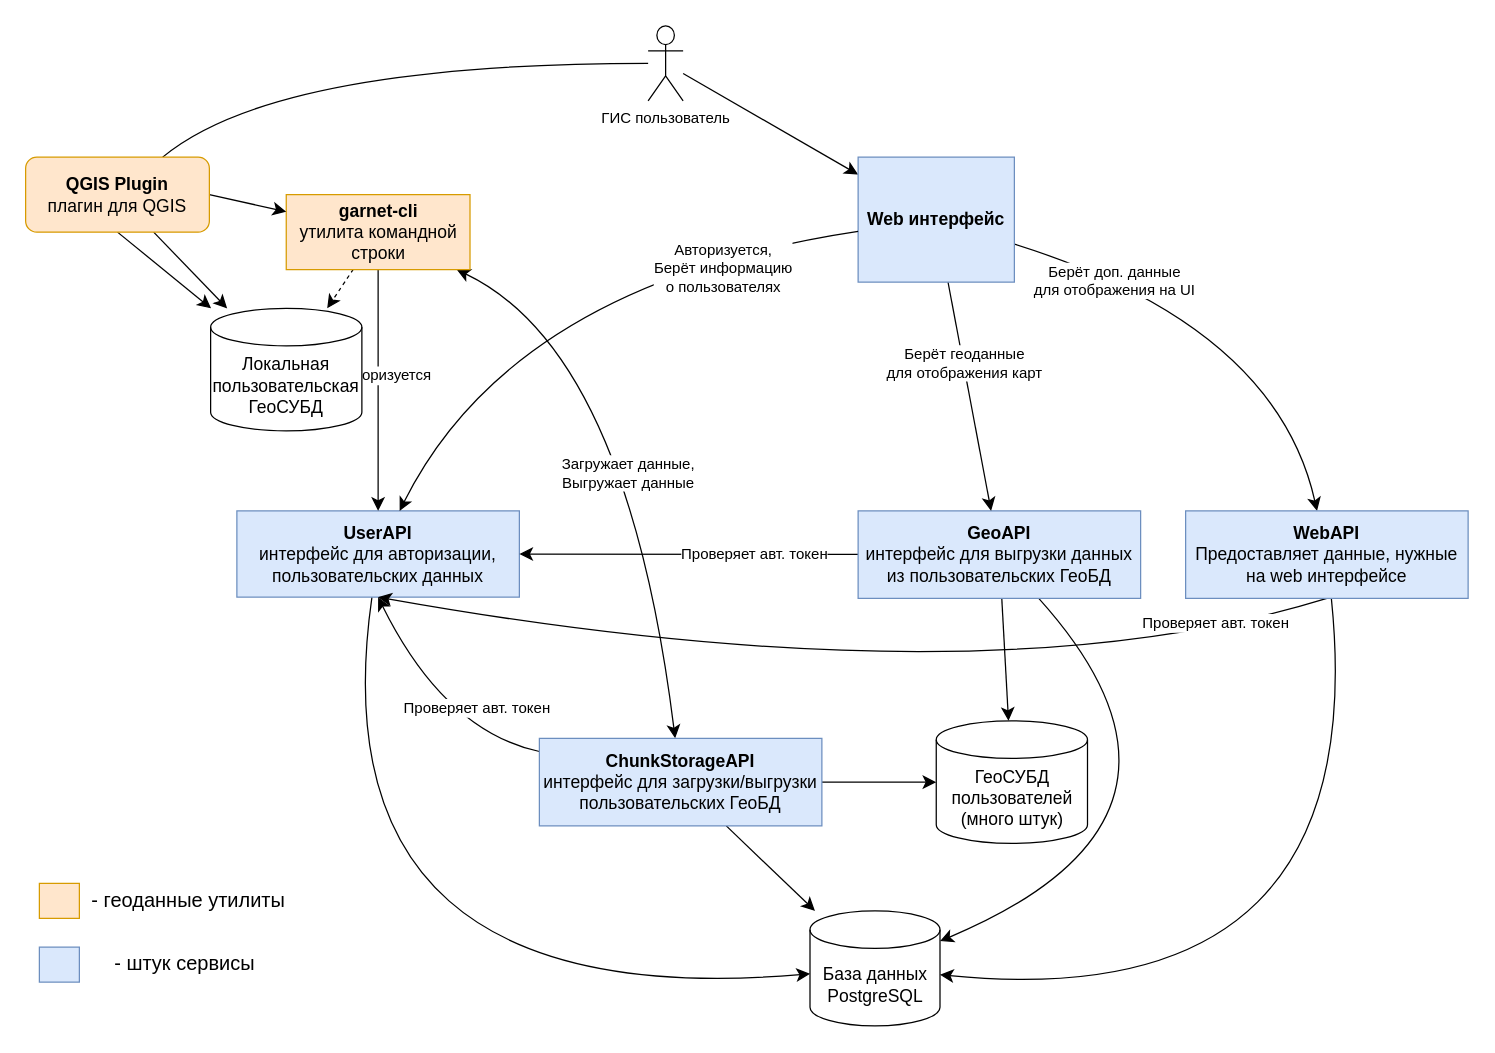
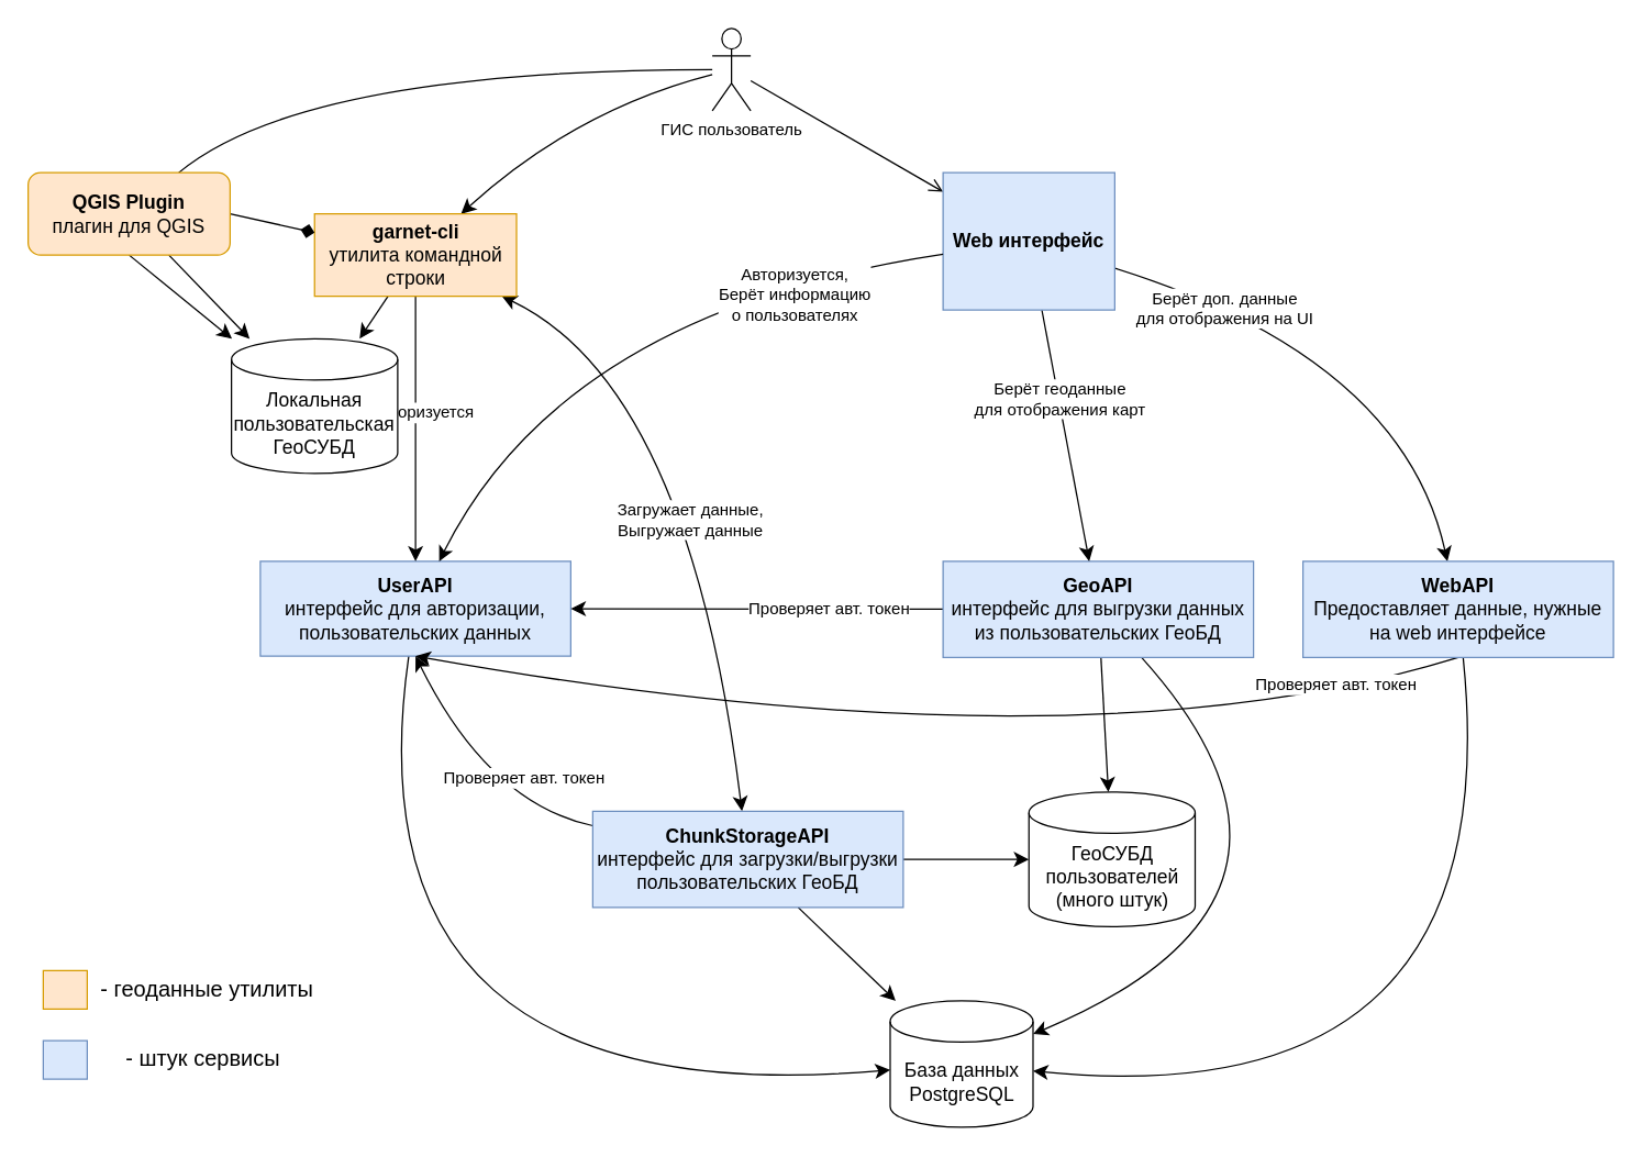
  <mxCell id="0" />
  <mxCell id="1" parent="0" />
  <mxCell id="2" style="edgeStyle=none;curved=1;rounded=0;orthogonalLoop=1;jettySize=auto;html=1;fontSize=12;startSize=8;endSize=8;" edge="1" parent="1" source="32" target="33"><mxGeometry relative="1" as="geometry"><Array as="points"><mxPoint x="1099" y="813" /></Array></mxGeometry></mxCell>
  <mxCell id="3" style="edgeStyle=none;curved=1;rounded=0;orthogonalLoop=1;jettySize=auto;html=1;fontSize=12;startSize=8;endSize=8;" edge="1" parent="1" source="12" target="33"><mxGeometry relative="1" as="geometry"><Array as="points"><mxPoint x="988" y="653" /></Array></mxGeometry></mxCell>
  <mxCell id="4" style="edgeStyle=none;curved=1;rounded=0;orthogonalLoop=1;jettySize=auto;html=1;fontSize=12;startSize=8;endSize=8;" edge="1" parent="1" source="35" target="33"><mxGeometry relative="1" as="geometry" /></mxCell>
  <mxCell id="5" style="edgeStyle=none;curved=1;rounded=0;orthogonalLoop=1;jettySize=auto;html=1;fontSize=12;startSize=8;endSize=8;" edge="1" parent="1" source="6" target="33"><mxGeometry relative="1" as="geometry"><mxPoint x="517.529" y="948" as="targetPoint" /><Array as="points"><mxPoint x="249" y="812" /></Array></mxGeometry></mxCell>
  <mxCell id="6" value="&lt;font style=&quot;font-size: 14px;&quot;&gt;&lt;b&gt;UserAPI&lt;/b&gt;&lt;br&gt;интерфейс для авторизации, пользовательских данных&lt;/font&gt;" style="rounded=0;whiteSpace=wrap;html=1;fillColor=#dae8fc;strokeColor=#6c8ebf;" vertex="1" parent="1"><mxGeometry x="189" y="408" width="226" height="69" as="geometry" /></mxCell>
  <mxCell id="7" style="edgeStyle=none;curved=1;rounded=0;orthogonalLoop=1;jettySize=auto;html=1;fontSize=12;startSize=8;endSize=8;entryX=0.5;entryY=1;entryDx=0;entryDy=0;" edge="1" parent="1" source="35" target="6"><mxGeometry relative="1" as="geometry"><Array as="points"><mxPoint x="355" y="584" /></Array></mxGeometry></mxCell>
  <mxCell id="8" value="Проверяет авт. токен" style="edgeLabel;html=1;align=center;verticalAlign=middle;resizable=0;points=[];fontSize=12;" vertex="1" connectable="0" parent="7"><mxGeometry x="0.153" y="-33" relative="1" as="geometry"><mxPoint x="12" y="29" as="offset" /></mxGeometry></mxCell>
  <mxCell id="9" style="edgeStyle=none;curved=1;rounded=0;orthogonalLoop=1;jettySize=auto;html=1;entryX=1;entryY=0.5;entryDx=0;entryDy=0;fontSize=12;startSize=8;endSize=8;" edge="1" parent="1" source="12" target="6"><mxGeometry relative="1" as="geometry" /></mxCell>
  <mxCell id="10" value="Проверяет авт. токен" style="edgeLabel;html=1;align=center;verticalAlign=middle;resizable=0;points=[];fontSize=12;" vertex="1" connectable="0" parent="9"><mxGeometry x="0.242" y="-58" relative="1" as="geometry"><mxPoint x="84" y="58" as="offset" /></mxGeometry></mxCell>
  <mxCell id="11" style="edgeStyle=none;curved=1;rounded=0;orthogonalLoop=1;jettySize=auto;html=1;fontSize=12;startSize=8;endSize=8;" edge="1" parent="1" source="12" target="36"><mxGeometry relative="1" as="geometry"><mxPoint x="798.706" y="553.882" as="targetPoint" /></mxGeometry></mxCell>
  <mxCell id="12" value="&lt;font style=&quot;font-size: 14px;&quot;&gt;&lt;b&gt;GeoAPI&lt;/b&gt;&lt;br&gt;интерфейс для выгрузки данных из пользовательских ГеоБД&lt;/font&gt;" style="rounded=0;whiteSpace=wrap;html=1;fillColor=#dae8fc;strokeColor=#6c8ebf;" vertex="1" parent="1"><mxGeometry x="686" y="408" width="226" height="70" as="geometry" /></mxCell>
- <mxCell id="14" style="edgeStyle=none;curved=1;rounded=0;orthogonalLoop=1;jettySize=auto;html=1;fontSize=12;startSize=8;endSize=8;" edge="1" parent="1" source="16" target="27"><mxGeometry relative="1" as="geometry" /></mxCell>
+ <mxCell id="13" style="edgeStyle=none;curved=1;rounded=0;orthogonalLoop=1;jettySize=auto;html=1;fontSize=12;startSize=8;endSize=8;" edge="1" parent="1" source="16" target="22"><mxGeometry relative="1" as="geometry"><Array as="points"><mxPoint x="419" y="79" /></Array></mxGeometry></mxCell>
+ <mxCell id="14" style="edgeStyle=none;curved=1;rounded=0;orthogonalLoop=1;jettySize=auto;html=1;fontSize=12;startSize=8;endSize=8;endArrow=open;" edge="1" parent="1" source="16" target="27"><mxGeometry relative="1" as="geometry" /></mxCell>
  <mxCell id="15" style="edgeStyle=none;curved=1;rounded=0;orthogonalLoop=1;jettySize=auto;html=1;fontSize=12;startSize=8;endSize=8;endArrow=none;" edge="1" parent="1" source="16" target="40"><mxGeometry relative="1" as="geometry"><Array as="points"><mxPoint x="220" y="50" /></Array></mxGeometry></mxCell>
  <mxCell id="16" value="ГИС пользователь" style="shape=umlActor;verticalLabelPosition=bottom;verticalAlign=top;html=1;outlineConnect=0;" vertex="1" parent="1"><mxGeometry x="518" y="20" width="28" height="60" as="geometry" /></mxCell>
  <mxCell id="17" style="edgeStyle=none;curved=1;rounded=0;orthogonalLoop=1;jettySize=auto;html=1;fontSize=12;startSize=8;endSize=8;" edge="1" parent="1" source="22" target="6"><mxGeometry relative="1" as="geometry" /></mxCell>
  <mxCell id="18" value="Авторизуется" style="edgeLabel;html=1;align=center;verticalAlign=middle;resizable=0;points=[];fontSize=12;" vertex="1" connectable="0" parent="17"><mxGeometry x="-0.251" relative="1" as="geometry"><mxPoint x="4" y="12" as="offset" /></mxGeometry></mxCell>
  <mxCell id="19" style="edgeStyle=none;curved=1;rounded=0;orthogonalLoop=1;jettySize=auto;html=1;fontSize=12;startSize=8;endSize=8;startArrow=classic;startFill=1;" edge="1" parent="1" source="22" target="35"><mxGeometry relative="1" as="geometry"><Array as="points"><mxPoint x="501" y="280" /></Array></mxGeometry></mxCell>
  <mxCell id="20" value="Загружает данные,&lt;br&gt;Выгружает данные" style="edgeLabel;html=1;align=center;verticalAlign=middle;resizable=0;points=[];fontSize=12;" vertex="1" connectable="0" parent="19"><mxGeometry x="0.019" y="-18" relative="1" as="geometry"><mxPoint x="8" y="11" as="offset" /></mxGeometry></mxCell>
- <mxCell id="21" style="edgeStyle=none;curved=1;rounded=0;orthogonalLoop=1;jettySize=auto;html=1;fontSize=12;startSize=8;endSize=8;dashed=1;" edge="1" parent="1" source="22" target="41"><mxGeometry relative="1" as="geometry" /></mxCell>
+ <mxCell id="21" style="edgeStyle=none;curved=1;rounded=0;orthogonalLoop=1;jettySize=auto;html=1;fontSize=12;startSize=8;endSize=8;" edge="1" parent="1" source="22" target="41"><mxGeometry relative="1" as="geometry" /></mxCell>
  <mxCell id="22" value="&lt;font style=&quot;font-size: 14px;&quot;&gt;&lt;b&gt;garnet-cli&lt;/b&gt;&lt;br&gt;утилита командной&lt;br&gt;строки&lt;/font&gt;" style="rounded=0;whiteSpace=wrap;html=1;fillColor=#ffe6cc;strokeColor=#d79b00;" vertex="1" parent="1"><mxGeometry x="228.5" y="155" width="147" height="60" as="geometry" /></mxCell>
  <mxCell id="23" style="edgeStyle=none;curved=1;rounded=0;orthogonalLoop=1;jettySize=auto;html=1;fontSize=12;startSize=8;endSize=8;" edge="1" parent="1" source="27" target="32"><mxGeometry relative="1" as="geometry"><Array as="points"><mxPoint x="1020" y="260" /></Array></mxGeometry></mxCell>
  <mxCell id="24" value="Берёт доп. данные&lt;br&gt;для отображения на UI" style="edgeLabel;html=1;align=center;verticalAlign=middle;resizable=0;points=[];fontSize=12;" vertex="1" connectable="0" parent="23"><mxGeometry x="-0.582" y="-8" relative="1" as="geometry"><mxPoint x="8" y="-2" as="offset" /></mxGeometry></mxCell>
  <mxCell id="25" style="edgeStyle=none;curved=1;rounded=0;orthogonalLoop=1;jettySize=auto;html=1;fontSize=12;startSize=8;endSize=8;" edge="1" parent="1" source="27" target="12"><mxGeometry relative="1" as="geometry" /></mxCell>
  <mxCell id="26" value="Берёт геоданные&lt;br&gt;для отображения карт" style="edgeLabel;html=1;align=center;verticalAlign=middle;resizable=0;points=[];fontSize=12;" vertex="1" connectable="0" parent="25"><mxGeometry x="-0.295" relative="1" as="geometry"><mxPoint as="offset" /></mxGeometry></mxCell>
  <mxCell id="27" value="&lt;span style=&quot;font-size: 14px;&quot;&gt;&lt;b&gt;Web интерфейс&lt;/b&gt;&lt;/span&gt;" style="rounded=0;whiteSpace=wrap;html=1;fillColor=#dae8fc;strokeColor=#6c8ebf;" vertex="1" parent="1"><mxGeometry x="686" y="125" width="125" height="100" as="geometry" /></mxCell>
  <mxCell id="28" style="edgeStyle=none;curved=1;rounded=0;orthogonalLoop=1;jettySize=auto;html=1;fontSize=12;startSize=8;endSize=8;" edge="1" parent="1" source="27" target="6"><mxGeometry relative="1" as="geometry"><Array as="points"><mxPoint x="410" y="226" /></Array></mxGeometry></mxCell>
  <mxCell id="29" value="Авторизуется,&lt;br&gt;Берёт информацию&lt;br&gt;о пользователях" style="edgeLabel;html=1;align=center;verticalAlign=middle;resizable=0;points=[];fontSize=12;" vertex="1" connectable="0" parent="28"><mxGeometry x="-0.391" y="16" relative="1" as="geometry"><mxPoint x="34" y="-9" as="offset" /></mxGeometry></mxCell>
  <mxCell id="30" style="edgeStyle=none;curved=1;rounded=0;orthogonalLoop=1;jettySize=auto;html=1;exitX=0.5;exitY=1;exitDx=0;exitDy=0;fontSize=12;startSize=8;endSize=8;entryX=0.5;entryY=1;entryDx=0;entryDy=0;" edge="1" parent="1" source="32" target="6"><mxGeometry relative="1" as="geometry"><Array as="points"><mxPoint x="785" y="563" /></Array></mxGeometry></mxCell>
  <mxCell id="31" value="Проверяет авт. токен" style="edgeLabel;html=1;align=center;verticalAlign=middle;resizable=0;points=[];fontSize=12;" vertex="1" connectable="0" parent="30"><mxGeometry x="-0.743" y="1" relative="1" as="geometry"><mxPoint x="6" y="-11" as="offset" /></mxGeometry></mxCell>
  <mxCell id="32" value="&lt;font style=&quot;font-size: 14px;&quot;&gt;&lt;b&gt;WebAPI&lt;/b&gt;&lt;br&gt;Предоставляет данные, нужные на web интерфейсе&lt;/font&gt;" style="rounded=0;whiteSpace=wrap;html=1;fillColor=#dae8fc;strokeColor=#6c8ebf;" vertex="1" parent="1"><mxGeometry x="948" y="408" width="226" height="70" as="geometry" /></mxCell>
  <mxCell id="33" value="&lt;font style=&quot;font-size: 14px;&quot;&gt;База данных&lt;br&gt;PostgreSQL&lt;/font&gt;" style="shape=cylinder3;whiteSpace=wrap;html=1;boundedLbl=1;backgroundOutline=1;size=15;" vertex="1" parent="1"><mxGeometry x="647.5" y="728" width="104" height="92" as="geometry" /></mxCell>
  <mxCell id="34" style="edgeStyle=none;curved=1;rounded=0;orthogonalLoop=1;jettySize=auto;html=1;fontSize=12;startSize=8;endSize=8;" edge="1" parent="1" source="35" target="36"><mxGeometry relative="1" as="geometry"><mxPoint x="707" y="648" as="targetPoint" /></mxGeometry></mxCell>
  <mxCell id="35" value="&lt;font style=&quot;font-size: 14px;&quot;&gt;&lt;b&gt;ChunkStorageAPI&lt;/b&gt;&lt;br&gt;интерфейс для загрузки/выгрузки пользовательских ГеоБД&lt;/font&gt;" style="rounded=0;whiteSpace=wrap;html=1;fillColor=#dae8fc;strokeColor=#6c8ebf;" vertex="1" parent="1"><mxGeometry x="431" y="590" width="226" height="70" as="geometry" /></mxCell>
  <mxCell id="36" value="&lt;font style=&quot;font-size: 14px;&quot;&gt;ГеоСУБД&lt;br&gt;пользователей&lt;br&gt;(много штук)&lt;/font&gt;" style="shape=cylinder3;whiteSpace=wrap;html=1;boundedLbl=1;backgroundOutline=1;size=15;" vertex="1" parent="1"><mxGeometry x="748.5" y="576" width="121" height="98" as="geometry" /></mxCell>
- <mxCell id="37" style="edgeStyle=none;curved=1;rounded=0;orthogonalLoop=1;jettySize=auto;html=1;exitX=1;exitY=0.5;exitDx=0;exitDy=0;fontSize=12;startSize=8;endSize=8;" edge="1" parent="1" source="40" target="22"><mxGeometry relative="1" as="geometry" /></mxCell>
+ <mxCell id="37" style="edgeStyle=none;curved=1;rounded=0;orthogonalLoop=1;jettySize=auto;html=1;exitX=1;exitY=0.5;exitDx=0;exitDy=0;fontSize=12;startSize=8;endSize=8;endArrow=diamond;" edge="1" parent="1" source="40" target="22"><mxGeometry relative="1" as="geometry" /></mxCell>
  <mxCell id="38" style="edgeStyle=none;curved=1;rounded=0;orthogonalLoop=1;jettySize=auto;html=1;exitX=0.5;exitY=1;exitDx=0;exitDy=0;fontSize=12;startSize=8;endSize=8;" edge="1" parent="1" source="40" target="41"><mxGeometry relative="1" as="geometry" /></mxCell>
  <mxCell id="39" value="" style="edgeStyle=none;curved=1;rounded=0;orthogonalLoop=1;jettySize=auto;html=1;fontSize=12;startSize=8;endSize=8;" edge="1" parent="1" source="40" target="41"><mxGeometry relative="1" as="geometry" /></mxCell>
  <mxCell id="40" value="&lt;span style=&quot;font-size: 14px;&quot;&gt;&lt;b&gt;QGIS Plugin&lt;/b&gt;&lt;/span&gt;&lt;div&gt;&lt;span style=&quot;font-size: 14px;&quot;&gt;плагин для QGIS&lt;/span&gt;&lt;/div&gt;" style="whiteSpace=wrap;html=1;fillColor=#ffe6cc;strokeColor=#d79b00;rounded=1;" vertex="1" parent="1"><mxGeometry x="20" y="125" width="147" height="60" as="geometry" /></mxCell>
  <mxCell id="41" value="&lt;font style=&quot;font-size: 14px;&quot;&gt;Локальная пользовательская ГеоСУБД&lt;/font&gt;" style="shape=cylinder3;whiteSpace=wrap;html=1;boundedLbl=1;backgroundOutline=1;size=15;" vertex="1" parent="1"><mxGeometry x="168" y="246" width="121" height="98" as="geometry" /></mxCell>
  <mxCell id="42" value="" style="group" vertex="1" connectable="0" parent="1"><mxGeometry x="31" y="703" width="206" height="31" as="geometry" /></mxCell>
  <mxCell id="43" value="" style="rounded=0;whiteSpace=wrap;html=1;fillColor=#ffe6cc;strokeColor=#d79b00;" vertex="1" parent="42"><mxGeometry y="3" width="32" height="28" as="geometry" /></mxCell>
  <mxCell id="44" value="- геоданные утилиты" style="text;html=1;align=center;verticalAlign=middle;resizable=0;points=[];autosize=1;strokeColor=none;fillColor=none;fontSize=16;" vertex="1" parent="42"><mxGeometry x="31" width="175" height="31" as="geometry" /></mxCell>
  <mxCell id="45" value="" style="group" vertex="1" connectable="0" parent="1"><mxGeometry x="31" y="754" width="206" height="31" as="geometry" /></mxCell>
  <mxCell id="46" value="" style="rounded=0;whiteSpace=wrap;html=1;fillColor=#dae8fc;strokeColor=#6c8ebf;" vertex="1" parent="45"><mxGeometry y="3" width="32" height="28" as="geometry" /></mxCell>
  <mxCell id="47" value="- штук сервисы" style="text;html=1;align=center;verticalAlign=middle;resizable=0;points=[];autosize=1;strokeColor=none;fillColor=none;fontSize=16;" vertex="1" parent="45"><mxGeometry x="32" width="168" height="31" as="geometry" /></mxCell>
